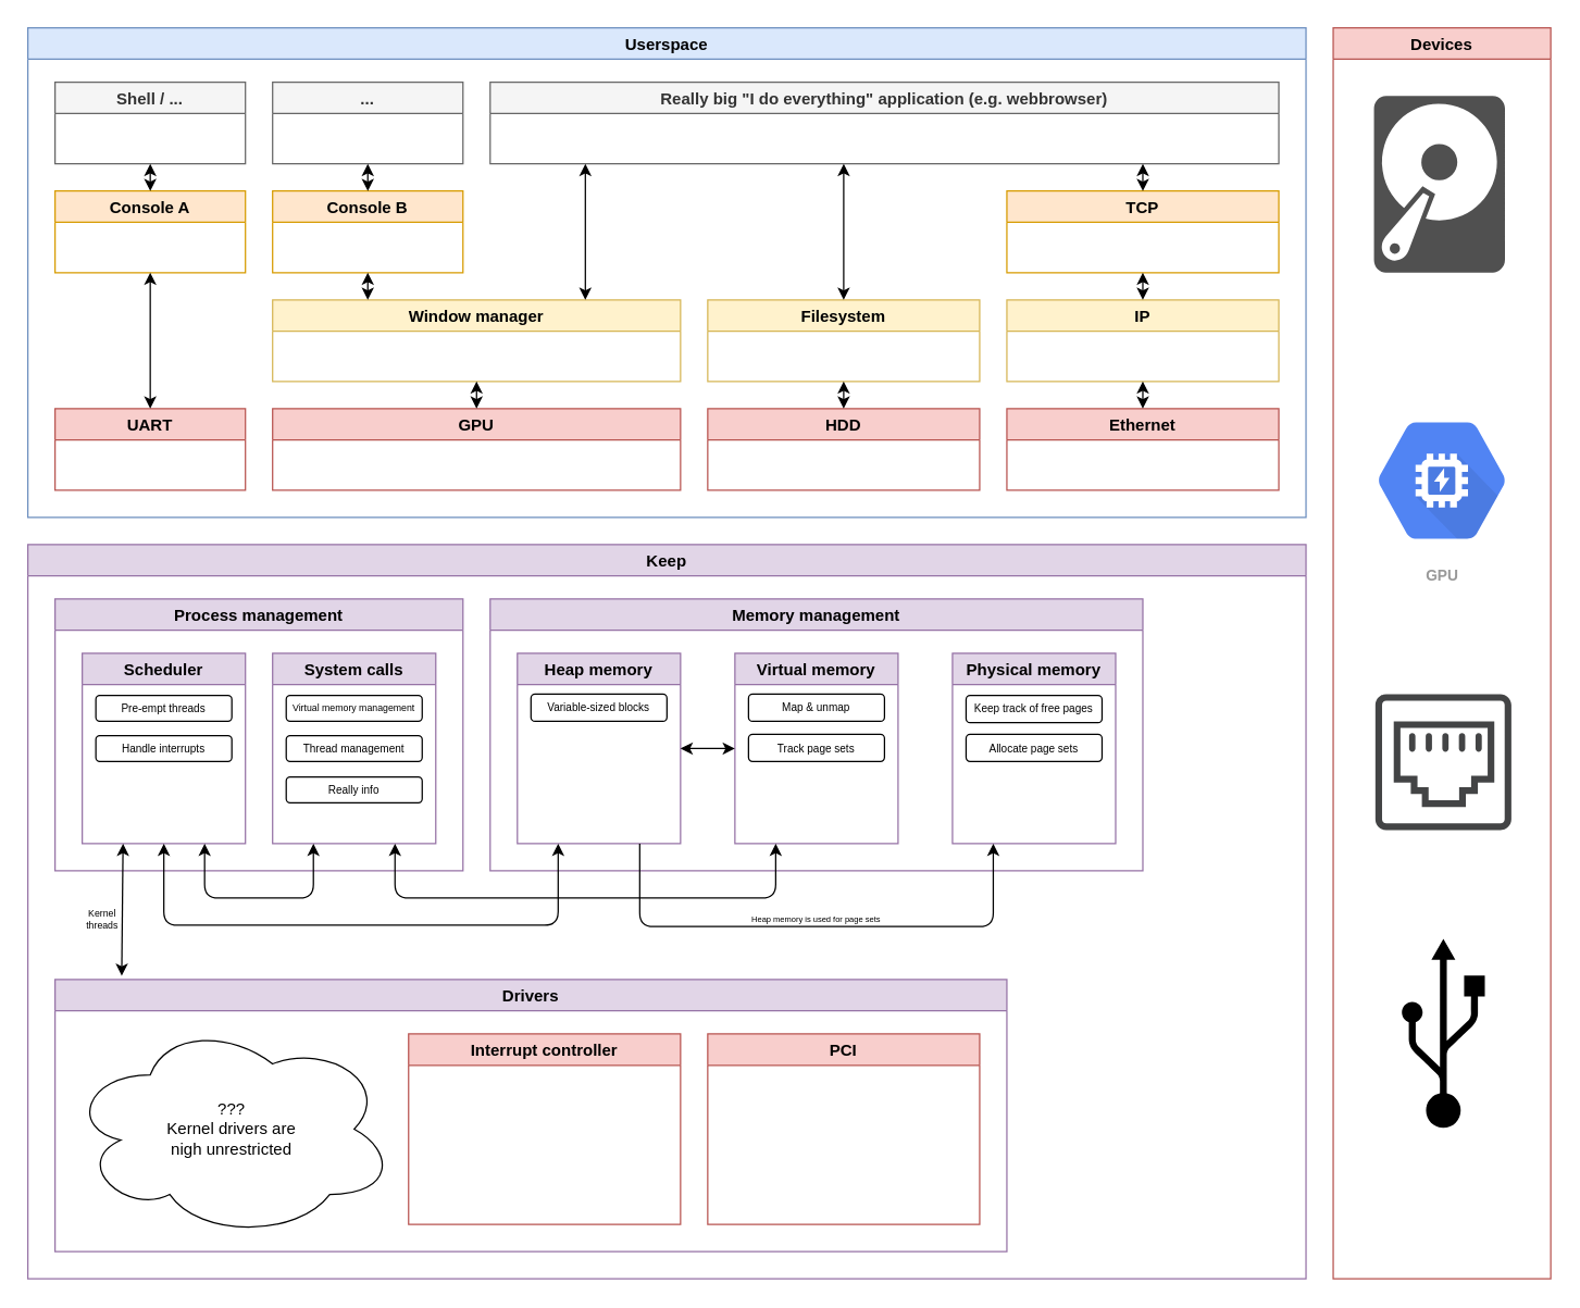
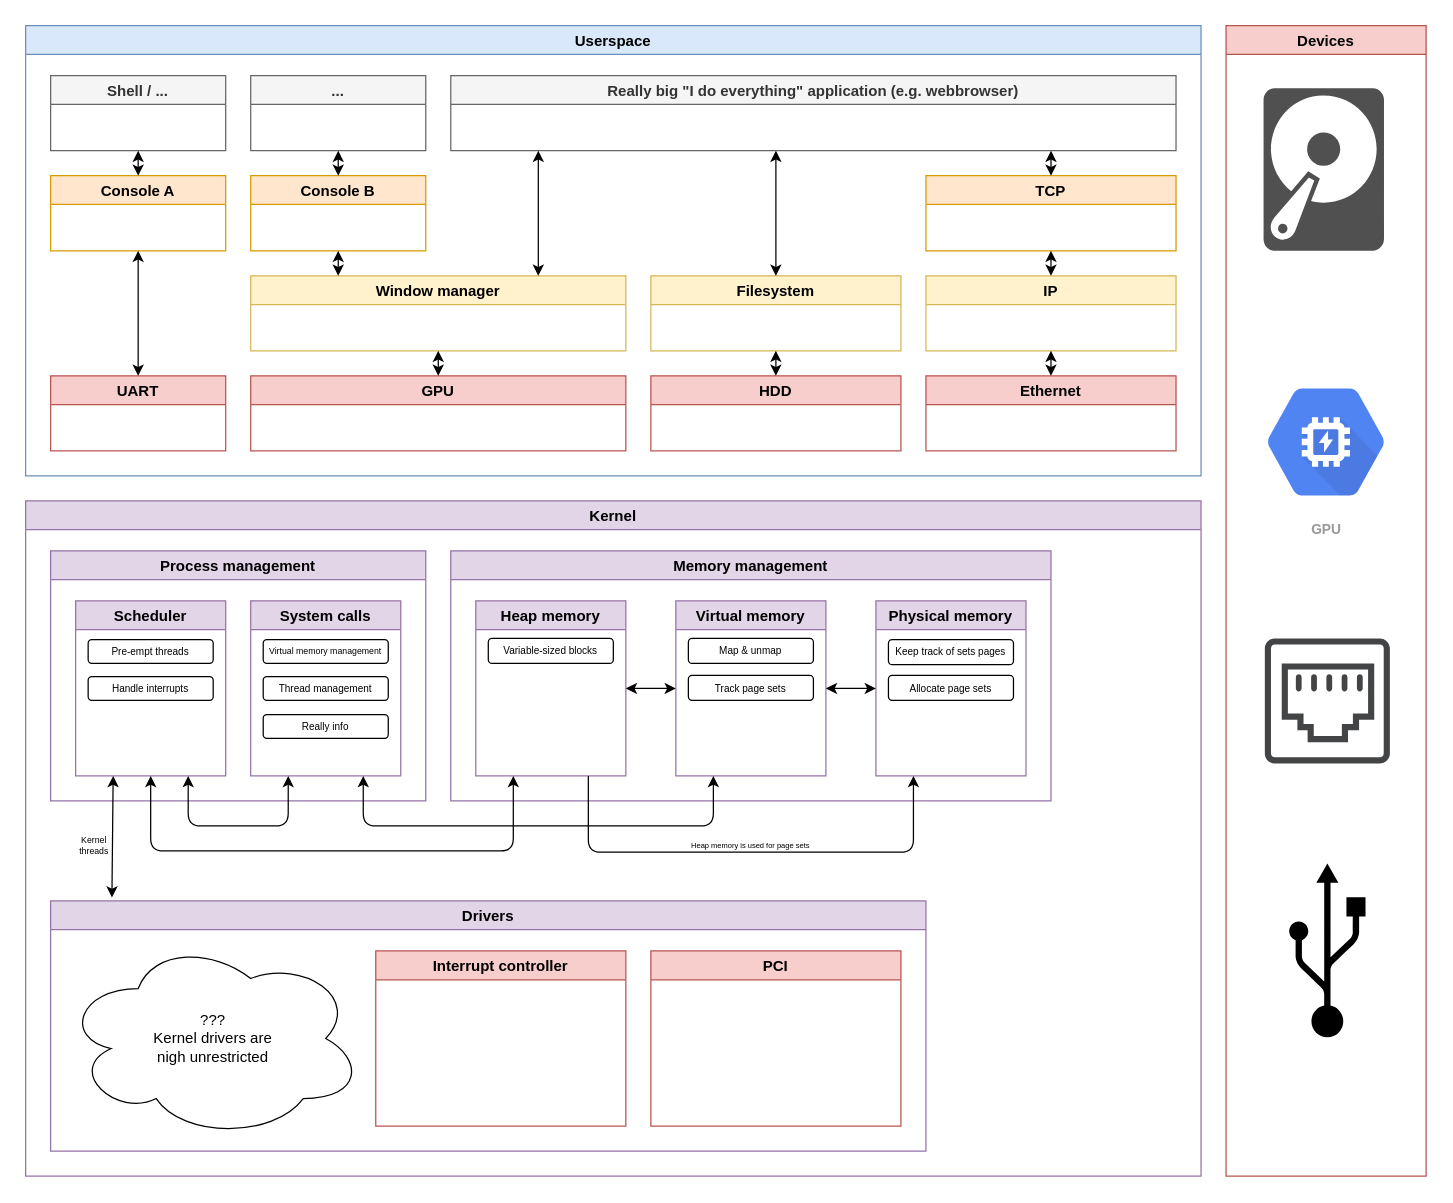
  <mxCell id="0" />
  <mxCell id="1" parent="0" />
- <mxCell id="2" value="Keep" style="swimlane;fillColor=#e1d5e7;strokeColor=#9673a6;" vertex="1" parent="1"><mxGeometry y="400" width="940" height="540" as="geometry" x="20" /></mxCell>
+ <mxCell id="2" value="Kernel" style="swimlane;fillColor=#e1d5e7;strokeColor=#9673a6;" vertex="1" parent="1"><mxGeometry y="400" width="940" height="540" as="geometry" x="20" /></mxCell>
  <mxCell id="3" value="Process management" style="swimlane;fillColor=#e1d5e7;strokeColor=#9673a6;" vertex="1" parent="2"><mxGeometry x="20" y="40" width="300" height="200" as="geometry"><mxRectangle x="20" y="40" width="90" height="23" as="alternateBounds" /></mxGeometry></mxCell>
  <mxCell id="4" value="Scheduler" style="swimlane;fillColor=#e1d5e7;strokeColor=#9673a6;" vertex="1" parent="3"><mxGeometry x="20" y="40" width="120" height="140" as="geometry" /></mxCell>
  <mxCell id="5" value="Pre-empt threads" style="rounded=1;whiteSpace=wrap;html=1;fontSize=8;" vertex="1" parent="4"><mxGeometry x="10" y="31" width="100" height="19" as="geometry" /></mxCell>
  <mxCell id="6" value="Handle interrupts" style="rounded=1;whiteSpace=wrap;html=1;fontSize=8;" vertex="1" parent="4"><mxGeometry x="10" y="60.5" width="100" height="19" as="geometry" /></mxCell>
  <mxCell id="7" value="System calls" style="swimlane;fillColor=#e1d5e7;strokeColor=#9673a6;" vertex="1" parent="3"><mxGeometry x="160" y="40" width="120" height="140" as="geometry" /></mxCell>
  <mxCell id="8" value="Virtual memory management" style="rounded=1;whiteSpace=wrap;html=1;fontSize=7;" vertex="1" parent="7"><mxGeometry x="10" y="31" width="100" height="19" as="geometry" /></mxCell>
  <mxCell id="9" value="Thread management" style="rounded=1;whiteSpace=wrap;html=1;fontSize=8;" vertex="1" parent="7"><mxGeometry x="10" y="60.5" width="100" height="19" as="geometry" /></mxCell>
  <mxCell id="10" value="Really info" style="rounded=1;whiteSpace=wrap;html=1;fontSize=8;" vertex="1" parent="7"><mxGeometry x="10" y="91" width="100" height="19" as="geometry" /></mxCell>
  <mxCell id="11" value="" style="endArrow=classic;startArrow=classic;html=1;entryX=0.25;entryY=1;entryDx=0;entryDy=0;exitX=0.75;exitY=1;exitDx=0;exitDy=0;" edge="1" parent="3" source="4" target="7"><mxGeometry width="50" height="50" relative="1" as="geometry"><mxPoint x="60" y="220" as="sourcePoint" /><mxPoint x="200" y="220" as="targetPoint" /><Array as="points"><mxPoint x="110" y="220" /><mxPoint x="190" y="220" /></Array></mxGeometry></mxCell>
  <mxCell id="12" value="Memory management" style="swimlane;fillColor=#e1d5e7;strokeColor=#9673a6;" vertex="1" parent="2"><mxGeometry x="340" y="40" width="480" height="200" as="geometry" /></mxCell>
  <mxCell id="13" value="Physical memory" style="swimlane;fillColor=#e1d5e7;strokeColor=#9673a6;" vertex="1" parent="12"><mxGeometry x="340" y="40" width="120" height="140" as="geometry" /></mxCell>
- <mxCell id="14" value="Keep track of free pages" style="rounded=1;whiteSpace=wrap;html=1;fontSize=8;" vertex="1" parent="13"><mxGeometry x="10" y="31" width="100" height="20" as="geometry" /></mxCell>
+ <mxCell id="14" value="Keep track of sets pages" style="rounded=1;whiteSpace=wrap;html=1;fontSize=8;" vertex="1" parent="13"><mxGeometry x="10" y="31" width="100" height="20" as="geometry" /></mxCell>
  <mxCell id="15" value="Allocate page sets" style="rounded=1;whiteSpace=wrap;html=1;fontSize=8;" vertex="1" parent="13"><mxGeometry x="10" y="59.5" width="100" height="20" as="geometry" /></mxCell>
  <mxCell id="16" value="Virtual memory" style="swimlane;fillColor=#e1d5e7;strokeColor=#9673a6;" vertex="1" parent="12"><mxGeometry x="180" y="40" width="120" height="140" as="geometry" /></mxCell>
  <mxCell id="17" value="Map &amp;amp; unmap" style="rounded=1;whiteSpace=wrap;html=1;fontSize=8;" vertex="1" parent="16"><mxGeometry x="10" y="30" width="100" height="20" as="geometry" /></mxCell>
  <mxCell id="18" value="Track page sets" style="rounded=1;whiteSpace=wrap;html=1;fontSize=8;" vertex="1" parent="16"><mxGeometry x="10" y="59.5" width="100" height="20" as="geometry" /></mxCell>
  <mxCell id="19" value="Heap memory" style="swimlane;fillColor=#e1d5e7;strokeColor=#9673a6;" vertex="1" parent="12"><mxGeometry x="20" y="40" width="120" height="140" as="geometry" /></mxCell>
  <mxCell id="20" value="Variable-sized blocks" style="rounded=1;whiteSpace=wrap;html=1;fontSize=8;" vertex="1" parent="19"><mxGeometry x="10" y="30" width="100" height="20" as="geometry" /></mxCell>
  <mxCell id="21" value="" style="endArrow=classic;startArrow=classic;html=1;entryX=0;entryY=0.5;entryDx=0;entryDy=0;exitX=1;exitY=0.5;exitDx=0;exitDy=0;" edge="1" parent="12" source="19" target="16"><mxGeometry width="50" height="50" relative="1" as="geometry"><mxPoint x="140" y="180" as="sourcePoint" /><mxPoint x="230" y="-30" as="targetPoint" /></mxGeometry></mxCell>
+ <mxCell id="22" value="" style="endArrow=classic;startArrow=classic;html=1;entryX=0;entryY=0.5;entryDx=0;entryDy=0;exitX=1;exitY=0.5;exitDx=0;exitDy=0;" edge="1" parent="12" source="16" target="13"><mxGeometry width="50" height="50" relative="1" as="geometry"><mxPoint x="300" y="120" as="sourcePoint" /><mxPoint x="340" y="120" as="targetPoint" /></mxGeometry></mxCell>
  <mxCell id="23" value="" style="endArrow=classic;html=1;fontSize=8;entryX=0.25;entryY=1;entryDx=0;entryDy=0;exitX=0.75;exitY=1;exitDx=0;exitDy=0;" edge="1" parent="12" source="19" target="13"><mxGeometry width="50" height="50" relative="1" as="geometry"><mxPoint x="70" y="191" as="sourcePoint" /><mxPoint x="360" y="181" as="targetPoint" /><Array as="points"><mxPoint x="110" y="241" /><mxPoint x="370" y="241" /></Array></mxGeometry></mxCell>
  <mxCell id="24" value="" style="endArrow=classic;startArrow=classic;html=1;exitX=0.75;exitY=1;exitDx=0;exitDy=0;entryX=0.25;entryY=1;entryDx=0;entryDy=0;" edge="1" parent="2" source="7" target="16"><mxGeometry width="50" height="50" relative="1" as="geometry"><mxPoint x="540" y="140" as="sourcePoint" /><mxPoint x="810" y="220" as="targetPoint" /><Array as="points"><mxPoint x="270" y="260" /><mxPoint x="550" y="260" /></Array></mxGeometry></mxCell>
  <mxCell id="25" value="Drivers" style="swimlane;fillColor=#e1d5e7;strokeColor=#9673a6;" vertex="1" parent="2"><mxGeometry x="20" y="320" width="700" height="200" as="geometry" /></mxCell>
  <mxCell id="26" value="???&lt;br&gt;Kernel drivers are&lt;br&gt;nigh unrestricted" style="ellipse;shape=cloud;whiteSpace=wrap;html=1;" vertex="1" parent="25"><mxGeometry x="10" y="30" width="240" height="160" as="geometry" /></mxCell>
  <mxCell id="27" value="Interrupt controller" style="swimlane;fontSize=12;fillColor=#f8cecc;strokeColor=#b85450;" vertex="1" parent="25"><mxGeometry x="260" y="40" width="200" height="140" as="geometry" /></mxCell>
  <mxCell id="28" value="PCI" style="swimlane;fontSize=12;fillColor=#f8cecc;strokeColor=#b85450;" vertex="1" parent="25"><mxGeometry x="480" y="40" width="200" height="140" as="geometry" /></mxCell>
  <mxCell id="29" value="Heap memory is used for page sets" style="text;html=1;strokeColor=none;fillColor=none;align=center;verticalAlign=middle;whiteSpace=wrap;rounded=0;fontSize=6;" vertex="1" parent="2"><mxGeometry x="520" y="271" width="120" height="9" as="geometry" /></mxCell>
  <mxCell id="30" value="" style="endArrow=classic;startArrow=classic;html=1;fontSize=6;exitX=0.5;exitY=1;exitDx=0;exitDy=0;entryX=0.25;entryY=1;entryDx=0;entryDy=0;" edge="1" parent="2" source="4" target="19"><mxGeometry width="50" height="50" relative="1" as="geometry"><mxPoint x="90" y="251" as="sourcePoint" /><mxPoint x="670" y="301" as="targetPoint" /><Array as="points"><mxPoint x="100" y="280" /><mxPoint x="390" y="280" /></Array></mxGeometry></mxCell>
  <mxCell id="31" value="" style="endArrow=classic;startArrow=classic;html=1;fontSize=12;entryX=0.25;entryY=1;entryDx=0;entryDy=0;exitX=0.07;exitY=-0.014;exitDx=0;exitDy=0;exitPerimeter=0;" edge="1" parent="2" source="25" target="4"><mxGeometry width="50" height="50" relative="1" as="geometry"><mxPoint x="40" y="310" as="sourcePoint" /><mxPoint x="90" y="260" as="targetPoint" /></mxGeometry></mxCell>
  <mxCell id="32" value="Kernel threads" style="text;html=1;strokeColor=none;fillColor=none;align=center;verticalAlign=middle;whiteSpace=wrap;rounded=0;fontSize=7;" vertex="1" parent="2"><mxGeometry x="40" y="265.5" width="30" height="20" as="geometry" /></mxCell>
  <mxCell id="33" value="Devices" style="swimlane;fillColor=#f8cecc;strokeColor=#b85450;" vertex="1" parent="1"><mxGeometry x="980" width="160" height="920" as="geometry" y="20" /></mxCell>
  <mxCell id="34" value="" style="pointerEvents=1;shadow=0;dashed=0;html=1;strokeColor=none;fillColor=#505050;labelPosition=center;verticalLabelPosition=bottom;verticalAlign=top;outlineConnect=0;align=center;shape=mxgraph.office.devices.hard_disk;fontSize=8;aspect=fixed;" vertex="1" parent="33"><mxGeometry x="30" y="50" width="96.3" height="130" as="geometry" /></mxCell>
  <mxCell id="35" value="GPU" style="html=1;fillColor=#5184F3;strokeColor=none;verticalAlign=top;labelPosition=center;verticalLabelPosition=bottom;align=center;spacingTop=-6;fontSize=11;fontStyle=1;fontColor=#999999;shape=mxgraph.gcp2.hexIcon;prIcon=gpu;aspect=fixed;" vertex="1" parent="33"><mxGeometry x="8.98" y="270" width="142.04" height="125.9" as="geometry" /></mxCell>
  <mxCell id="36" value="" style="pointerEvents=1;shadow=0;dashed=0;html=1;strokeColor=none;fillColor=#434445;aspect=fixed;labelPosition=center;verticalLabelPosition=bottom;verticalAlign=top;align=center;outlineConnect=0;shape=mxgraph.vvd.ethernet_port;fontSize=8;" vertex="1" parent="33"><mxGeometry x="31.02" y="490" width="100" height="100" as="geometry" /></mxCell>
  <mxCell id="37" value="" style="shape=mxgraph.signs.tech.usb;html=1;pointerEvents=1;fillColor=#000000;strokeColor=none;verticalLabelPosition=bottom;verticalAlign=top;align=center;fontSize=8;aspect=fixed;" vertex="1" parent="33"><mxGeometry x="50.51" y="670" width="61.02" height="139.07" as="geometry" /></mxCell>
  <mxCell id="38" value="Userspace" style="swimlane;fontSize=12;fillColor=#dae8fc;strokeColor=#6c8ebf;" vertex="1" parent="1"><mxGeometry width="940" height="360" as="geometry" x="20" y="20" /></mxCell>
  <mxCell id="39" value="Shell / ..." style="swimlane;fontSize=12;fillColor=#f5f5f5;strokeColor=#666666;fontColor=#333333;" vertex="1" parent="38"><mxGeometry x="20" y="40" width="140" height="60" as="geometry" /></mxCell>
  <mxCell id="40" value="Console A" style="swimlane;fontSize=12;fillColor=#ffe6cc;strokeColor=#d79b00;" vertex="1" parent="38"><mxGeometry x="20" y="120" width="140" height="60" as="geometry" /></mxCell>
  <mxCell id="41" value="Window manager" style="swimlane;fontSize=12;fillColor=#fff2cc;strokeColor=#d6b656;" vertex="1" parent="38"><mxGeometry x="180" y="200" width="300" height="60" as="geometry" /></mxCell>
  <mxCell id="42" value="GPU" style="swimlane;fontSize=12;fillColor=#f8cecc;strokeColor=#b85450;" vertex="1" parent="38"><mxGeometry x="180" y="280" width="300" height="60" as="geometry" /></mxCell>
  <mxCell id="43" value="UART" style="swimlane;fontSize=12;fillColor=#f8cecc;strokeColor=#b85450;" vertex="1" parent="38"><mxGeometry x="20" y="280" width="140" height="60" as="geometry" /></mxCell>
  <mxCell id="44" value="" style="endArrow=classic;startArrow=classic;html=1;fontSize=12;exitX=0.5;exitY=1;exitDx=0;exitDy=0;entryX=0.5;entryY=0;entryDx=0;entryDy=0;" edge="1" parent="38" source="39" target="40"><mxGeometry width="50" height="50" relative="1" as="geometry"><mxPoint x="50" y="100" as="sourcePoint" /><mxPoint x="50" y="120" as="targetPoint" /></mxGeometry></mxCell>
  <mxCell id="45" value="..." style="swimlane;fontSize=12;fillColor=#f5f5f5;strokeColor=#666666;fontColor=#333333;" vertex="1" parent="38"><mxGeometry x="180" y="40" width="140" height="60" as="geometry" /></mxCell>
  <mxCell id="46" value="Console B" style="swimlane;fontSize=12;fillColor=#ffe6cc;strokeColor=#d79b00;" vertex="1" parent="38"><mxGeometry x="180" y="120" width="140" height="60" as="geometry" /></mxCell>
  <mxCell id="47" value="" style="endArrow=classic;startArrow=classic;html=1;fontSize=12;exitX=0.5;exitY=1;exitDx=0;exitDy=0;entryX=0.5;entryY=0;entryDx=0;entryDy=0;" edge="1" parent="38" source="45" target="46"><mxGeometry width="50" height="50" relative="1" as="geometry"><mxPoint x="100" y="110" as="sourcePoint" /><mxPoint x="100" y="130" as="targetPoint" /></mxGeometry></mxCell>
  <mxCell id="48" value="" style="endArrow=classic;startArrow=classic;html=1;fontSize=12;exitX=0.5;exitY=1;exitDx=0;exitDy=0;entryX=0.5;entryY=0;entryDx=0;entryDy=0;" edge="1" parent="38" source="40" target="43"><mxGeometry width="50" height="50" relative="1" as="geometry"><mxPoint x="100" y="110" as="sourcePoint" /><mxPoint x="100" y="130" as="targetPoint" /></mxGeometry></mxCell>
  <mxCell id="49" value="" style="endArrow=classic;startArrow=classic;html=1;fontSize=12;exitX=0.5;exitY=1;exitDx=0;exitDy=0;" edge="1" parent="38" source="46"><mxGeometry width="50" height="50" relative="1" as="geometry"><mxPoint x="260" y="110" as="sourcePoint" /><mxPoint x="250" y="200" as="targetPoint" /></mxGeometry></mxCell>
  <mxCell id="50" value="" style="endArrow=classic;startArrow=classic;html=1;fontSize=12;entryX=0.5;entryY=0;entryDx=0;entryDy=0;exitX=0.5;exitY=1;exitDx=0;exitDy=0;" edge="1" parent="38" source="41" target="42"><mxGeometry width="50" height="50" relative="1" as="geometry"><mxPoint x="420" y="260" as="sourcePoint" /><mxPoint x="260.03" y="208.74" as="targetPoint" /></mxGeometry></mxCell>
  <mxCell id="51" value="Really big &quot;I do everything&quot; application (e.g. webbrowser)" style="swimlane;fontSize=12;fillColor=#f5f5f5;strokeColor=#666666;fontColor=#333333;" vertex="1" parent="38"><mxGeometry x="340" y="40" width="580" height="60" as="geometry" /></mxCell>
  <mxCell id="52" value="" style="endArrow=classic;startArrow=classic;html=1;fontSize=12;" edge="1" parent="38"><mxGeometry width="50" height="50" relative="1" as="geometry"><mxPoint x="410" y="100" as="sourcePoint" /><mxPoint x="410" y="200" as="targetPoint" /></mxGeometry></mxCell>
  <mxCell id="53" value="Filesystem" style="swimlane;fontSize=12;fillColor=#fff2cc;strokeColor=#d6b656;" vertex="1" parent="38"><mxGeometry x="500" y="200" width="200" height="60" as="geometry" /></mxCell>
  <mxCell id="54" value="HDD" style="swimlane;fontSize=12;fillColor=#f8cecc;strokeColor=#b85450;" vertex="1" parent="38"><mxGeometry x="500" y="280" width="200" height="60" as="geometry" /></mxCell>
  <mxCell id="55" value="TCP" style="swimlane;fontSize=12;fillColor=#ffe6cc;strokeColor=#d79b00;" vertex="1" parent="38"><mxGeometry x="720" y="120" width="200" height="60" as="geometry" /></mxCell>
  <mxCell id="56" value="Ethernet" style="swimlane;fontSize=12;fillColor=#f8cecc;strokeColor=#b85450;" vertex="1" parent="38"><mxGeometry x="720" y="280" width="200" height="60" as="geometry" /></mxCell>
  <mxCell id="57" value="IP" style="swimlane;fontSize=12;fillColor=#fff2cc;strokeColor=#d6b656;" vertex="1" parent="38"><mxGeometry x="720" y="200" width="200" height="60" as="geometry" /></mxCell>
  <mxCell id="58" value="" style="endArrow=classic;startArrow=classic;html=1;fontSize=12;exitX=0.5;exitY=1;exitDx=0;exitDy=0;" edge="1" parent="38" source="53" target="54"><mxGeometry width="50" height="50" relative="1" as="geometry"><mxPoint x="830" y="270" as="sourcePoint" /><mxPoint x="830" y="290" as="targetPoint" /></mxGeometry></mxCell>
  <mxCell id="59" value="" style="endArrow=classic;startArrow=classic;html=1;fontSize=12;entryX=0.5;entryY=0;entryDx=0;entryDy=0;" edge="1" parent="1" target="55"><mxGeometry width="50" height="50" relative="1" as="geometry"><mxPoint x="840" y="120" as="sourcePoint" /><mxPoint x="280" y="150" as="targetPoint" /></mxGeometry></mxCell>
  <mxCell id="60" value="" style="endArrow=classic;startArrow=classic;html=1;fontSize=12;entryX=0.5;entryY=0;entryDx=0;entryDy=0;" edge="1" parent="1" target="57"><mxGeometry width="50" height="50" relative="1" as="geometry"><mxPoint x="840" y="200" as="sourcePoint" /><mxPoint x="850" y="150" as="targetPoint" /></mxGeometry></mxCell>
  <mxCell id="61" value="" style="endArrow=classic;startArrow=classic;html=1;fontSize=12;entryX=0.5;entryY=0;entryDx=0;entryDy=0;" edge="1" parent="1" target="56"><mxGeometry width="50" height="50" relative="1" as="geometry"><mxPoint x="840" y="280" as="sourcePoint" /><mxPoint x="850" y="230" as="targetPoint" /></mxGeometry></mxCell>
  <mxCell id="62" value="" style="endArrow=classic;startArrow=classic;html=1;fontSize=12;exitX=0.5;exitY=0;exitDx=0;exitDy=0;" edge="1" parent="1" source="53"><mxGeometry width="50" height="50" relative="1" as="geometry"><mxPoint x="630" y="290" as="sourcePoint" /><mxPoint x="620" y="120" as="targetPoint" /></mxGeometry></mxCell>
